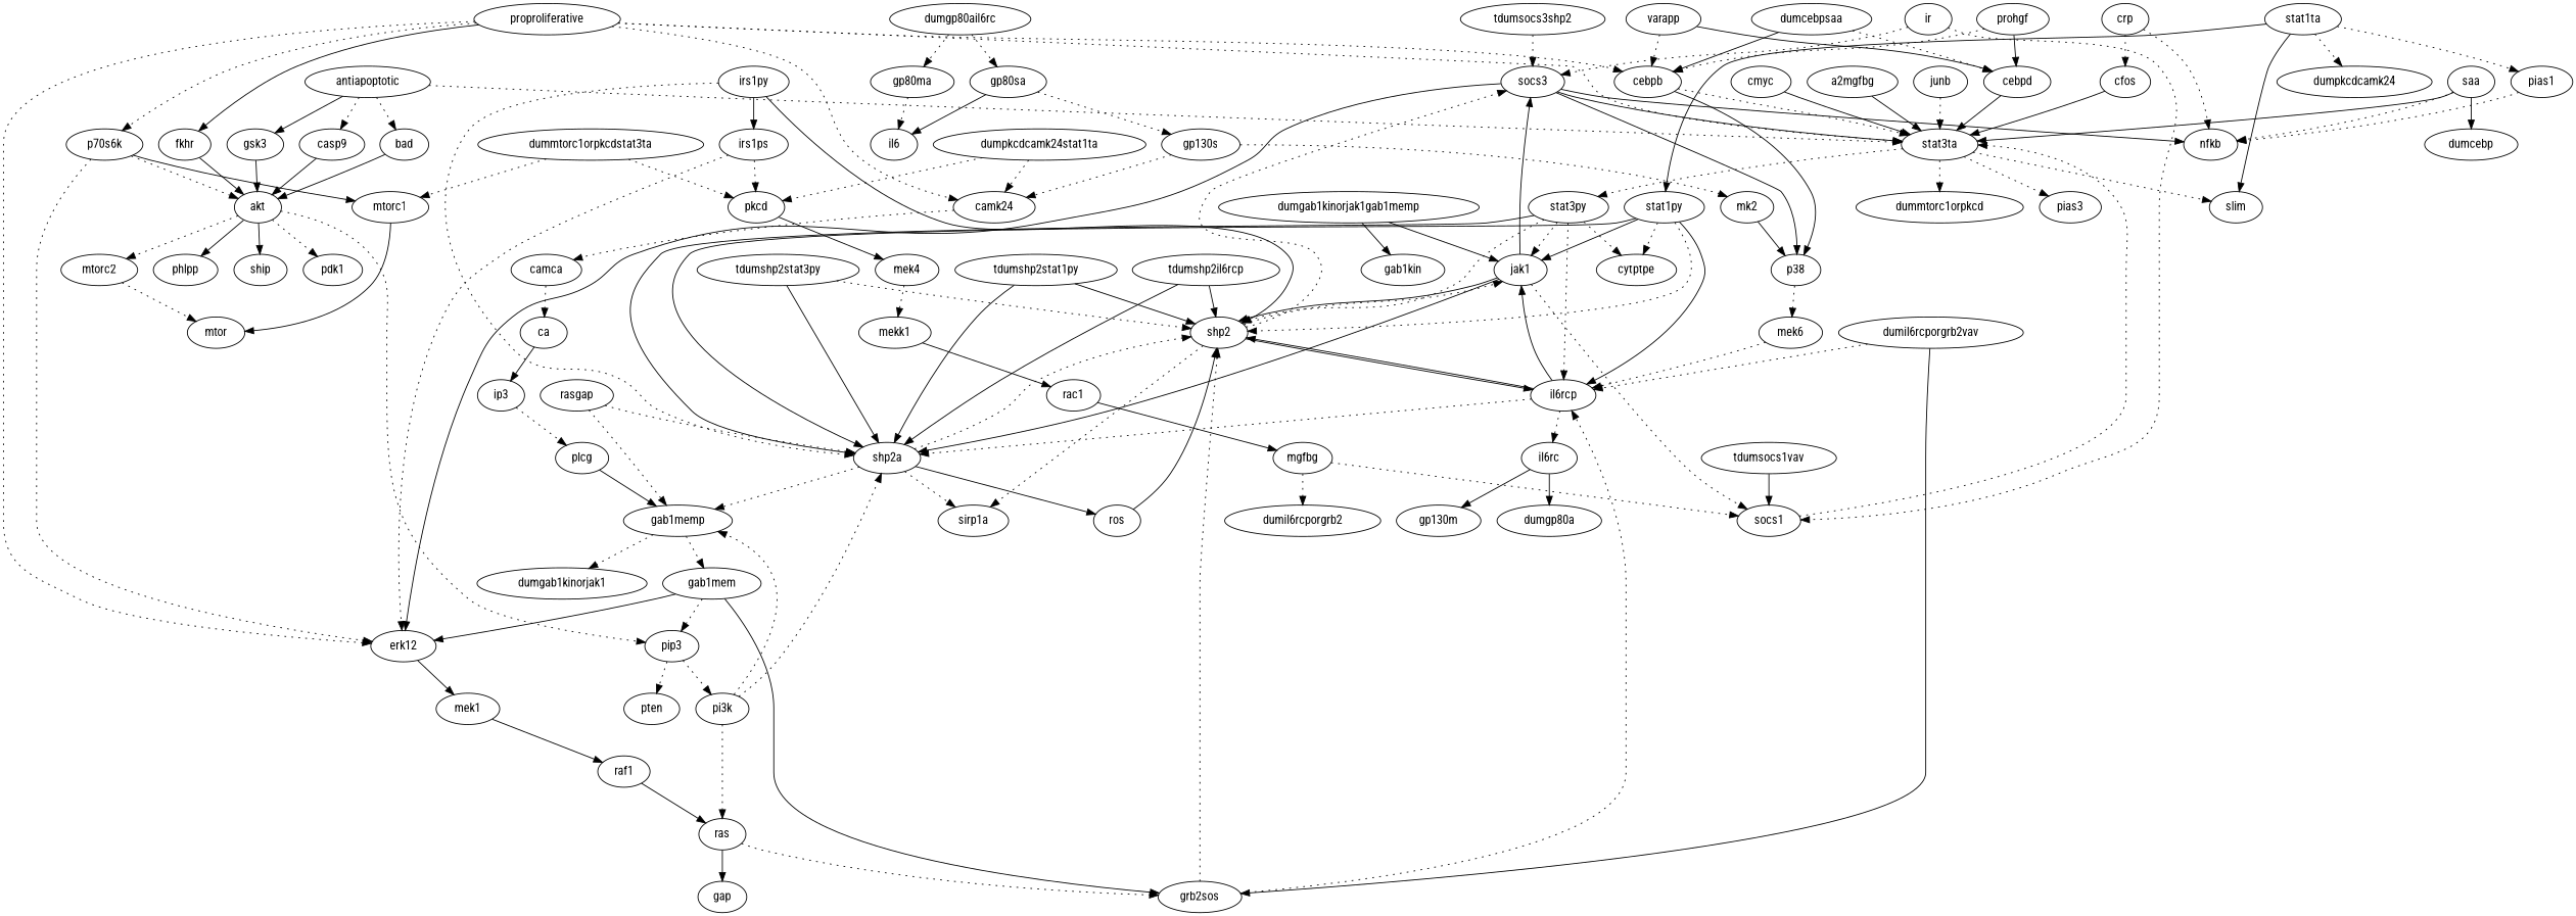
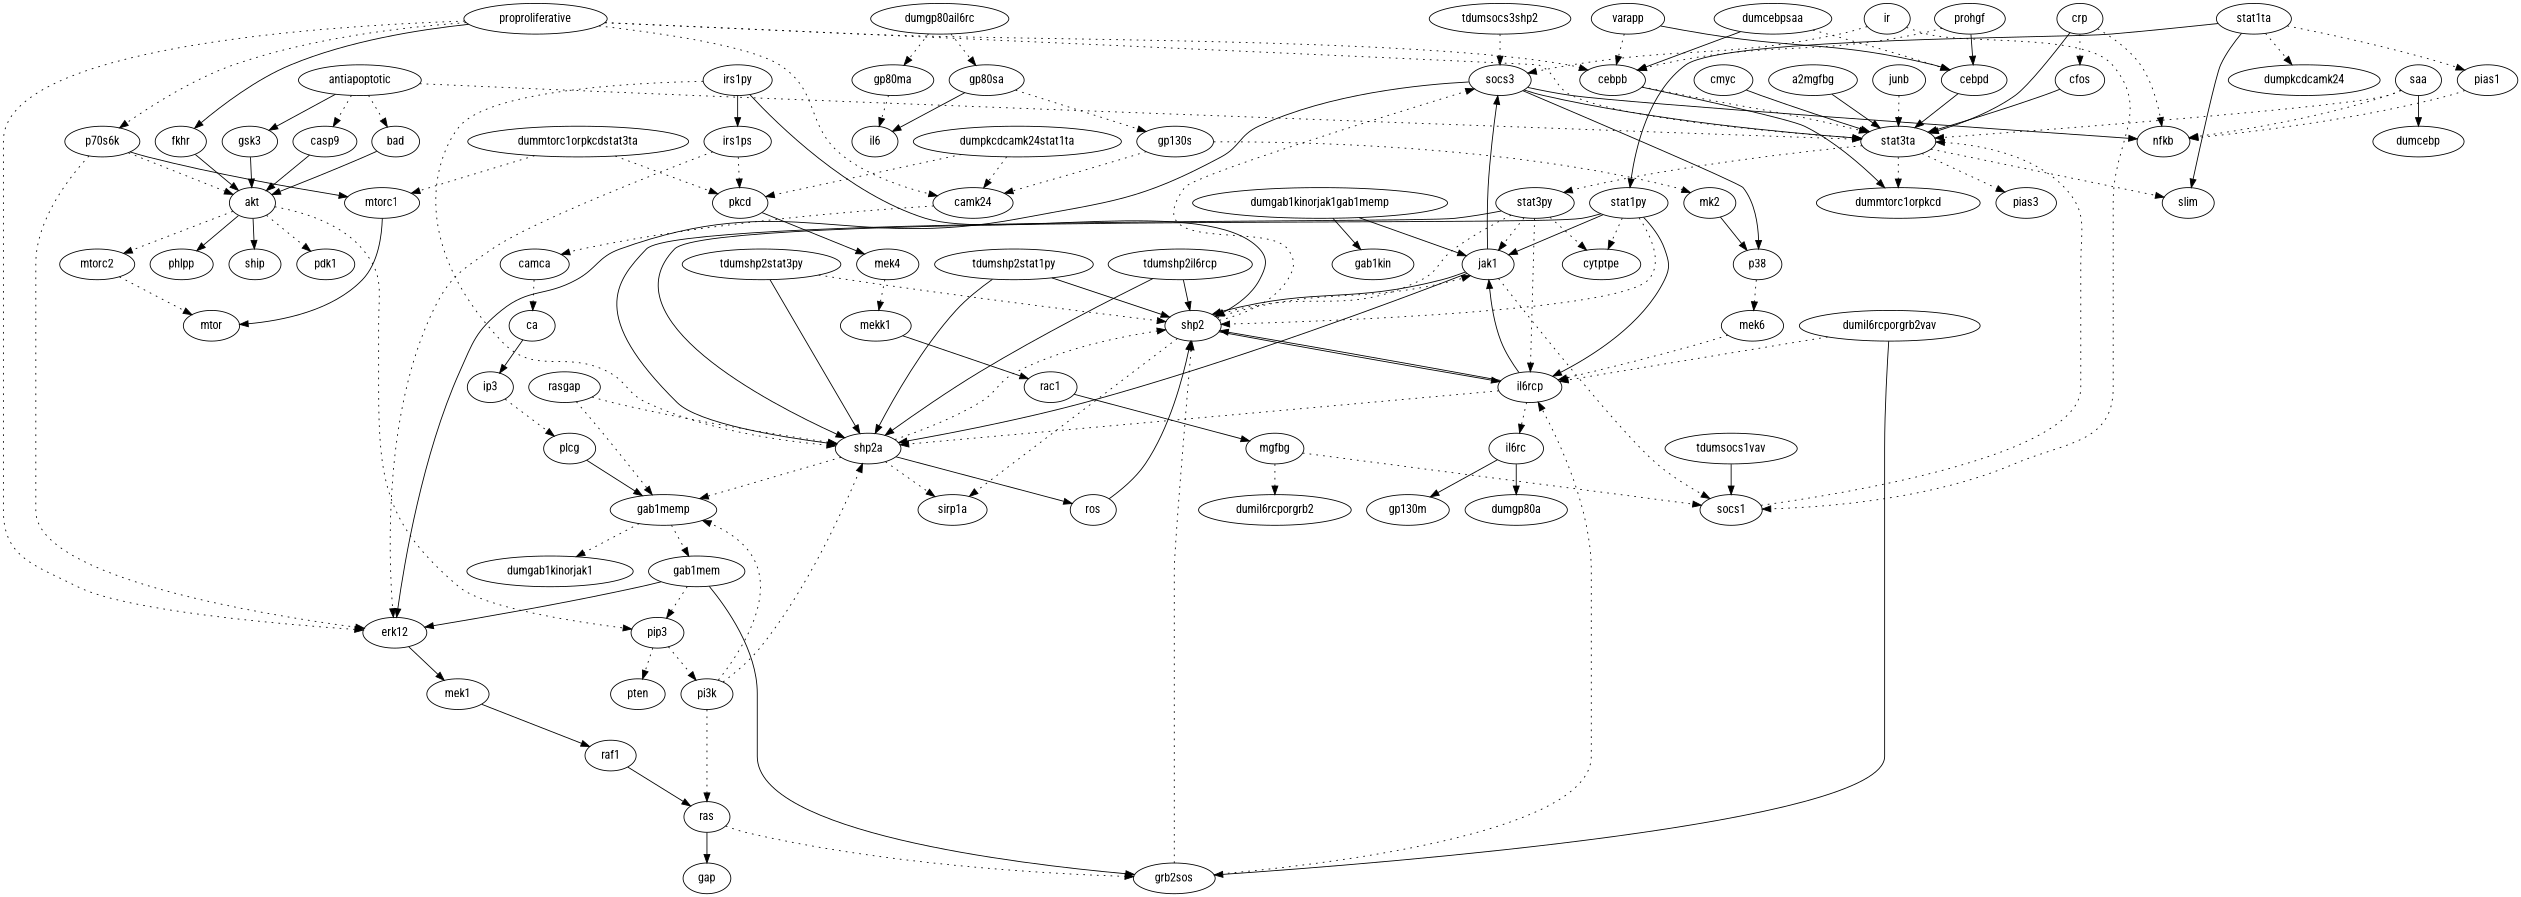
  digraph {
    fontname="Roboto Condensed"
    node [fontname="Roboto Condensed"]
    edge [fontname="Roboto Condensed" style=dotted]
    tdumsocs3shp2 [height=0.5 width=2.3109]
    socs3 [height=0.5 width=1.011]
    stat3ta [height=0.5 width=1.2277]
    nfkb [height=0.5 width=0.86659]
    p38 [height=0.5 width=0.79437]
    erk12 [height=0.5 width=1.0471]
    stat3py [height=0.5 width=1.2818]
    dummtorc1orpkcd [height=0.5 width=2.672]
    slim [height=0.5 width=0.84854]
    pias3 [height=0.5 width=0.99297]
    mek6 [height=0.5 width=1.011]
    mek1 [height=0.5 width=1.011]
    jak1 [height=0.5 width=0.84854]
    shp2 [height=0.5 width=0.92075]
    shp2a [height=0.5 width=1.0652]
    il6rcp [height=0.5 width=1.0471]
    cytptpe [height=0.5 width=1.2818]
    raf1 [height=0.5 width=0.83048]
    dumgab1kinorjak1gab1memp [height=0.5 width=4.1524]
    gab1kin [height=0.5 width=1.336]
    socs1 [height=0.5 width=1.011]
    sirp1a [height=0.5 width=1.1193]
    ros [height=0.5 width=0.75]
    gab1memp [height=0.5 width=1.7332]
    il6rc [height=0.5 width=0.88464]
    gab1mem [height=0.5 width=1.5707]
    dumgab1kinorjak1 [height=0.5 width=2.7081]
    dumcebpsaa [height=0.5 width=1.9137]
    cebpb [height=0.5 width=1.0652]
    cebpd [height=0.5 width=1.0652]
    gsk3 [height=0.5 width=0.9027]
    akt [height=0.5 width=0.75]
    pip3 [height=0.5 width=0.86659]
    pdk1 [height=0.5 width=0.93881]
    mtorc2 [height=0.5 width=1.2277]
    phlpp [height=0.5 width=1.0291]
    ship [height=0.5 width=0.84854]
    pi3k [height=0.5 width=0.84854]
    pten [height=0.5 width=0.88464]
    mtor [height=0.5 width=0.92075]
    ras [height=0.5 width=0.75]
    grb2sos [height=0.5 width=1.336]
    gap [height=0.5 width=0.77632]
    stat1py [height=0.5 width=1.2818]
    gp130m [height=0.5 width=1.354]
    dumgp80a [height=0.5 width=1.661]
    cmyc [height=0.5 width=0.95686]
    rasgap [height=0.5 width=1.1735]
    a2mgfbg [height=0.5 width=1.4443]
    gp80sa [height=0.5 width=1.2277]
    il6 [height=0.5 width=0.75]
    gp130s [height=0.5 width=1.2457]
    camk24 [height=0.5 width=1.2999]
    mk2 [height=0.5 width=0.84854]
    camca [height=0.5 width=1.1193]
    ca [height=0.5 width=0.75]
    ip3 [height=0.5 width=0.75]
    plcg [height=0.5 width=0.84854]
    mekk1 [height=0.5 width=1.1555]
    rac1 [height=0.5 width=0.86659]
    n61 [height=0.5 label=mgfbg width=0.75]
    dumil6rcporgrb2 [height=0.5 width=2.4914]
    dumgp80ail6rc [height=0.5 width=2.2567]
    gp80ma [height=0.5 width=1.336]
    mek4 [height=0.5 width=1.011]
    tdumshp2stat1py [height=0.5 width=2.5817]
    crp [height=0.5 width=0.75]
    cfos [height=0.5 width=0.81243]
    tdumshp2il6rcp [height=0.5 width=2.347]
    antiapoptotic [height=0.5 width=2.004]
    casp9 [height=0.5 width=1.0471]
    bad [height=0.5 width=0.77632]
    dumpkcdcamk24stat1ta [height=0.5 width=3.3941]
    pkcd [height=0.5 width=0.9027]
    junb [height=0.5 width=0.86659]
    tdumsocs1vav [height=0.5 width=2.1484]
    prohgf [height=0.5 width=1.1555]
    dummtorc1orpkcdstat3ta [height=0.5 width=3.5927]
    mtorc1 [height=0.5 width=1.2277]
    dumil6rcporgrb2vav [height=0.5 width=2.9428]
    fkhr [height=0.5 width=0.83048]
    varapp [height=0.5 width=1.1916]
    tdumshp2stat3py [height=0.5 width=2.5817]
    p70s6k [height=0.5 width=1.2277]
    irs1ps [height=0.5 width=1.1013]
    proproliferative [height=0.5 width=2.329]
    saa [height=0.5 width=0.75]
    dumcebp [height=0.5 width=1.4804]
    ir [height=0.5 width=0.75]
    stat1ta [height=0.5 width=1.2277]
    dumpkcdcamk24 [height=0.5 width=2.4734]
    pias1 [height=0.5 width=0.99297]
    irs1py [height=0.5 width=1.1193]
    tdumsocs3shp2 -> socs3
    socs3 -> stat3ta [style=solid]
    socs3 -> nfkb [style=solid]
    socs3 -> p38 [style=solid]
    socs3 -> erk12 [style=solid]
    stat3ta -> stat3py
    stat3ta -> dummtorc1orpkcd
    stat3ta -> slim
    stat3ta -> pias3
    p38 -> mek6
    erk12 -> mek1 [style=solid]
    stat3py -> jak1
    stat3py -> shp2
    stat3py -> shp2a [style=solid]
    stat3py -> il6rcp
    stat3py -> cytptpe
    mek6 -> il6rcp
    mek1 -> raf1 [style=solid]
    jak1 -> socs3 [style=solid]
    jak1 -> shp2 [style=solid]
    jak1 -> shp2a [style=solid]
    jak1 -> socs1
    shp2 -> socs3
    shp2 -> jak1
    shp2 -> il6rcp [style=solid]
    shp2 -> sirp1a
    shp2a -> shp2
    shp2a -> sirp1a
    shp2a -> ros [style=solid]
    shp2a -> gab1memp
    il6rcp -> jak1 [style=solid]
    il6rcp -> shp2 [style=solid]
    il6rcp -> shp2a
    il6rcp -> il6rc
    raf1 -> ras [style=solid]
    dumgab1kinorjak1gab1memp -> jak1 [style=solid]
    dumgab1kinorjak1gab1memp -> gab1kin [style=solid]
    socs1 -> stat3ta
    ros -> shp2 [style=solid]
    gab1memp -> gab1mem
    gab1memp -> dumgab1kinorjak1
    il6rc -> gp130m [style=solid]
    il6rc -> dumgp80a [style=solid]
    gab1mem -> erk12 [style=solid]
    gab1mem -> pip3
    gab1mem -> grb2sos [style=solid]
    dumcebpsaa -> cebpb [style=solid]
    dumcebpsaa -> cebpd
    cebpb -> stat3ta
-   cebpb -> p38 [style=solid]
+   cebpb -> dummtorc1orpkcd [style=solid]
    cebpd -> stat3ta [style=solid]
    gsk3 -> akt [style=solid]
    akt -> pip3
    akt -> pdk1
    akt -> mtorc2
    akt -> phlpp [style=solid]
    akt -> ship [style=solid]
    pip3 -> pi3k
    pip3 -> pten
    mtorc2 -> mtor
    pi3k -> shp2a
    pi3k -> gab1memp
    pi3k -> ras
    ras -> grb2sos
    ras -> gap [style=solid]
    grb2sos -> shp2
    grb2sos -> il6rcp
    stat1py -> jak1 [style=solid]
    stat1py -> shp2
    stat1py -> shp2a [style=solid]
    stat1py -> il6rcp [style=solid]
    stat1py -> cytptpe
    cmyc -> stat3ta [style=solid]
    rasgap -> shp2a
    rasgap -> gab1memp
    a2mgfbg -> stat3ta [style=solid]
    gp80sa -> il6 [style=solid]
    gp80sa -> gp130s
    gp130s -> camk24
    gp130s -> mk2
    camk24 -> camca
    mk2 -> p38 [style=solid]
    camca -> ca
    ca -> ip3 [style=solid]
    ip3 -> plcg
    plcg -> gab1memp [style=solid]
    mekk1 -> rac1 [style=solid]
    rac1 -> n61 [style=solid]
    n61 -> socs1
    n61 -> dumil6rcporgrb2
    dumgp80ail6rc -> gp80sa
    dumgp80ail6rc -> gp80ma
    gp80ma -> il6
    mek4 -> mekk1
    tdumshp2stat1py -> shp2 [style=solid]
    tdumshp2stat1py -> shp2a [style=solid]
+   crp -> stat3ta [style=solid]
    crp -> nfkb
    crp -> cfos
    cfos -> stat3ta [style=solid]
    tdumshp2il6rcp -> shp2 [style=solid]
    tdumshp2il6rcp -> shp2a [style=solid]
    antiapoptotic -> stat3ta
    antiapoptotic -> gsk3 [style=solid]
    antiapoptotic -> casp9
    antiapoptotic -> bad
    casp9 -> akt [style=solid]
    bad -> akt [style=solid]
    dumpkcdcamk24stat1ta -> camk24
    dumpkcdcamk24stat1ta -> pkcd
    pkcd -> mek4 [style=solid]
    junb -> stat3ta
    tdumsocs1vav -> socs1 [style=solid]
    prohgf -> cebpb
    prohgf -> cebpd [style=solid]
    dummtorc1orpkcdstat3ta -> pkcd
    dummtorc1orpkcdstat3ta -> mtorc1
    mtorc1 -> mtor [style=solid]
    dumil6rcporgrb2vav -> il6rcp
    dumil6rcporgrb2vav -> grb2sos [style=solid]
    fkhr -> akt [style=solid]
    varapp -> cebpb
    varapp -> cebpd [style=solid]
    tdumshp2stat3py -> shp2
    tdumshp2stat3py -> shp2a [style=solid]
    p70s6k -> erk12
    p70s6k -> akt
    p70s6k -> mtorc1 [style=solid]
    irs1ps -> erk12
    irs1ps -> pkcd
    proproliferative -> stat3ta
    proproliferative -> erk12
    proproliferative -> cebpb
    proproliferative -> camk24
    proproliferative -> fkhr [style=solid]
    proproliferative -> p70s6k
-   saa -> stat3ta [style=solid]
+   saa -> stat3ta
    saa -> nfkb
    saa -> dumcebp [style=solid]
    ir -> socs3
    ir -> socs1
    stat1ta -> slim [style=solid]
    stat1ta -> stat1py [style=solid]
    stat1ta -> dumpkcdcamk24
    stat1ta -> pias1
    pias1 -> nfkb
    irs1py -> shp2 [style=solid]
    irs1py -> shp2a
    irs1py -> irs1ps [style=solid]
  }
